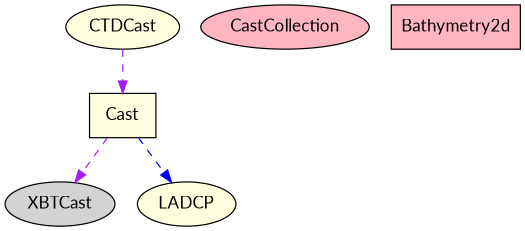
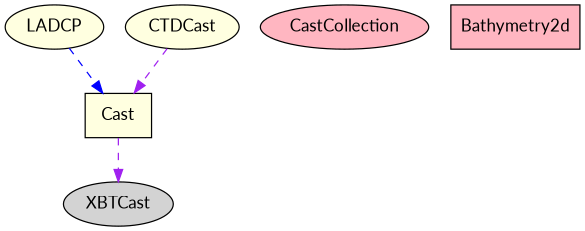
  digraph {
    fontname=Lato
    node [fillcolor=lightyellow fontname=Lato style=filled]
    edge [color=purple fontname=Lato style=dashed]
    Cast [shape=box]
    XBTCast [fillcolor=lightgrey]
    LADCP
    CTDCast
    CastCollection [fillcolor=lightpink shape=ellipse]
    Bathymetry2d [fillcolor=lightpink shape=box]
    Cast -> XBTCast
-   Cast -> LADCP [color=blue]
+   LADCP -> Cast [color=blue]
    CTDCast -> Cast
  }
